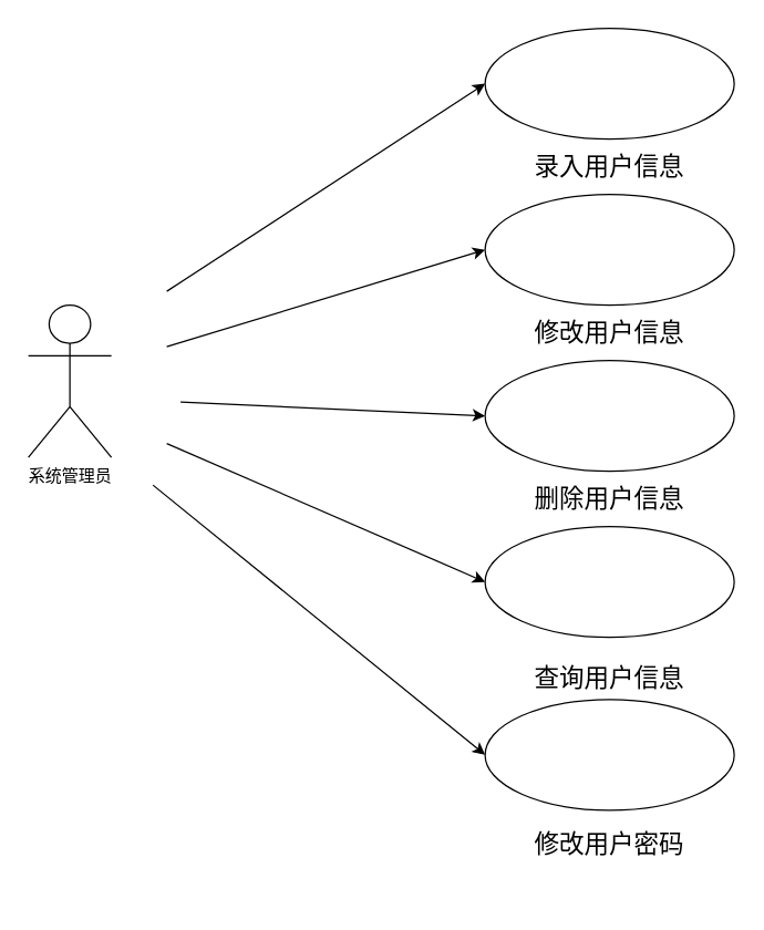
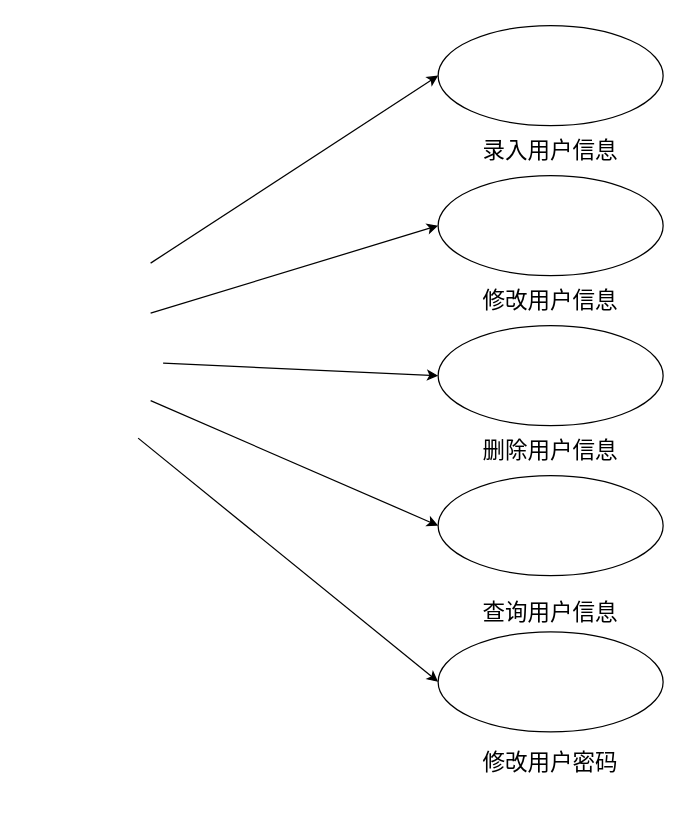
  <mxCell id="0" />
  <mxCell id="1" parent="0" />
- <mxCell id="2" value="系统管理员" style="shape=umlActor;verticalLabelPosition=bottom;verticalAlign=top;html=1;outlineConnect=0;" vertex="1" parent="1"><mxGeometry x="20" y="220" width="60" height="110" as="geometry" /></mxCell>
  <mxCell id="3" value="" style="ellipse;whiteSpace=wrap;html=1;" vertex="1" parent="1"><mxGeometry x="350" y="20" width="180" height="80" as="geometry" /></mxCell>
  <mxCell id="4" value="&lt;font style=&quot;font-size: 18px&quot;&gt;录入用户信息&lt;/font&gt;" style="text;html=1;strokeColor=none;fillColor=none;align=center;verticalAlign=middle;whiteSpace=wrap;rounded=0;" vertex="1" parent="1"><mxGeometry x="350" y="80" width="180" height="80" as="geometry" /></mxCell>
  <mxCell id="5" value="" style="ellipse;whiteSpace=wrap;html=1;" vertex="1" parent="1"><mxGeometry x="350" y="140" width="180" height="80" as="geometry" /></mxCell>
  <mxCell id="6" value="&lt;font size=&quot;4&quot;&gt;修改用户信息&lt;/font&gt;" style="text;html=1;strokeColor=none;fillColor=none;align=center;verticalAlign=middle;whiteSpace=wrap;rounded=0;" vertex="1" parent="1"><mxGeometry x="350" y="200" width="180" height="80" as="geometry" /></mxCell>
  <mxCell id="7" value="" style="ellipse;whiteSpace=wrap;html=1;" vertex="1" parent="1"><mxGeometry x="350" y="260" width="180" height="80" as="geometry" /></mxCell>
  <mxCell id="8" value="&lt;font size=&quot;4&quot;&gt;删除用户信息&lt;/font&gt;" style="text;html=1;strokeColor=none;fillColor=none;align=center;verticalAlign=middle;whiteSpace=wrap;rounded=0;" vertex="1" parent="1"><mxGeometry x="350" y="320" width="180" height="80" as="geometry" /></mxCell>
  <mxCell id="9" value="" style="ellipse;whiteSpace=wrap;html=1;" vertex="1" parent="1"><mxGeometry x="350" y="380" width="180" height="80" as="geometry" /></mxCell>
  <mxCell id="10" value="&lt;font size=&quot;4&quot;&gt;查询用户信息&lt;/font&gt;" style="text;html=1;strokeColor=none;fillColor=none;align=center;verticalAlign=middle;whiteSpace=wrap;rounded=0;" vertex="1" parent="1"><mxGeometry x="350" y="450" width="180" height="80" as="geometry" /></mxCell>
  <mxCell id="11" value="" style="ellipse;whiteSpace=wrap;html=1;" vertex="1" parent="1"><mxGeometry x="350" y="505" width="180" height="80" as="geometry" /></mxCell>
  <mxCell id="12" value="&lt;font size=&quot;4&quot;&gt;修改用户密码&lt;/font&gt;" style="text;html=1;strokeColor=none;fillColor=none;align=center;verticalAlign=middle;whiteSpace=wrap;rounded=0;" vertex="1" parent="1"><mxGeometry x="350" y="570" width="180" height="80" as="geometry" /></mxCell>
  <mxCell id="13" value="" style="endArrow=classic;html=1;entryX=0;entryY=0.5;entryDx=0;entryDy=0;" edge="1" parent="1" target="3"><mxGeometry width="50" height="50" relative="1" as="geometry"><mxPoint x="120" y="210" as="sourcePoint" /><mxPoint x="160" y="220" as="targetPoint" /></mxGeometry></mxCell>
  <mxCell id="14" value="" style="endArrow=classic;html=1;entryX=0;entryY=0.5;entryDx=0;entryDy=0;" edge="1" parent="1" target="5"><mxGeometry width="50" height="50" relative="1" as="geometry"><mxPoint x="120" y="250" as="sourcePoint" /><mxPoint x="190" y="230" as="targetPoint" /></mxGeometry></mxCell>
  <mxCell id="15" value="" style="endArrow=classic;html=1;entryX=0;entryY=0.5;entryDx=0;entryDy=0;" edge="1" parent="1" target="7"><mxGeometry width="50" height="50" relative="1" as="geometry"><mxPoint x="130" y="290" as="sourcePoint" /><mxPoint x="200" y="280" as="targetPoint" /></mxGeometry></mxCell>
  <mxCell id="16" value="" style="endArrow=classic;html=1;entryX=0;entryY=0.5;entryDx=0;entryDy=0;" edge="1" parent="1" target="9"><mxGeometry width="50" height="50" relative="1" as="geometry"><mxPoint x="120" y="320" as="sourcePoint" /><mxPoint x="200" y="330" as="targetPoint" /></mxGeometry></mxCell>
  <mxCell id="17" value="" style="endArrow=classic;html=1;entryX=0;entryY=0.5;entryDx=0;entryDy=0;" edge="1" parent="1" target="11"><mxGeometry width="50" height="50" relative="1" as="geometry"><mxPoint x="110" y="350" as="sourcePoint" /><mxPoint x="200" y="410" as="targetPoint" /></mxGeometry></mxCell>
